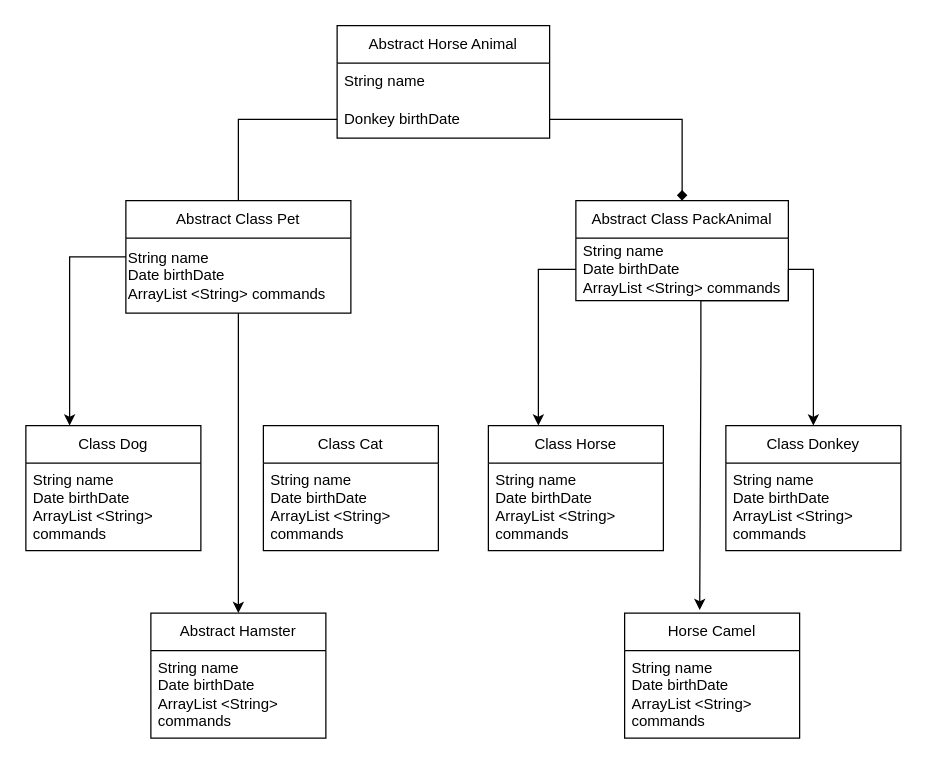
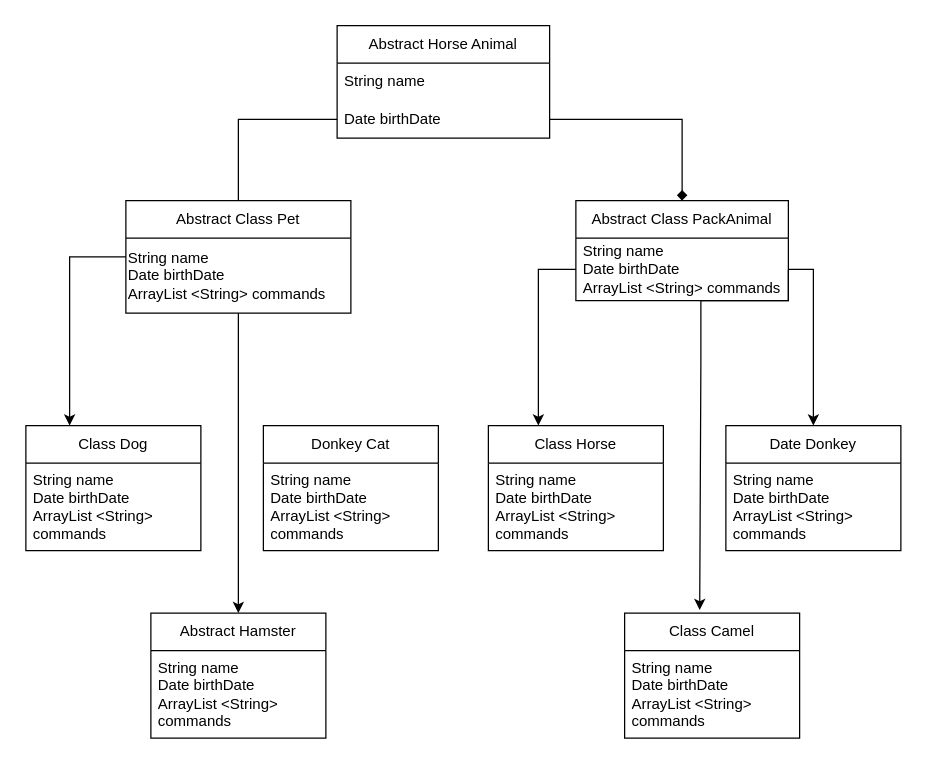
  <mxCell id="0" />
  <mxCell id="1" parent="0" />
  <mxCell id="2" value="Abstract Horse Animal" style="swimlane;fontStyle=0;childLayout=stackLayout;horizontal=1;startSize=30;horizontalStack=0;resizeParent=1;resizeParentMax=0;resizeLast=0;collapsible=1;marginBottom=0;whiteSpace=wrap;html=1;" parent="1" vertex="1"><mxGeometry x="269" y="20" width="170" height="90" as="geometry" /></mxCell>
  <mxCell id="3" value="String name" style="text;strokeColor=none;fillColor=none;align=left;verticalAlign=middle;spacingLeft=4;spacingRight=4;overflow=hidden;points=[[0,0.5],[1,0.5]];portConstraint=eastwest;rotatable=0;whiteSpace=wrap;html=1;" parent="2" vertex="1"><mxGeometry y="30" width="170" height="30" as="geometry" /></mxCell>
- <mxCell id="4" value="Donkey birthDate" style="text;strokeColor=none;fillColor=none;align=left;verticalAlign=middle;spacingLeft=4;spacingRight=4;overflow=hidden;points=[[0,0.5],[1,0.5]];portConstraint=eastwest;rotatable=0;whiteSpace=wrap;html=1;" parent="2" vertex="1"><mxGeometry y="60" width="170" height="30" as="geometry" /></mxCell>
+ <mxCell id="4" value="Date birthDate" style="text;strokeColor=none;fillColor=none;align=left;verticalAlign=middle;spacingLeft=4;spacingRight=4;overflow=hidden;points=[[0,0.5],[1,0.5]];portConstraint=eastwest;rotatable=0;whiteSpace=wrap;html=1;" parent="2" vertex="1"><mxGeometry y="60" width="170" height="30" as="geometry" /></mxCell>
  <mxCell id="5" value="Abstract Class Pet" style="swimlane;fontStyle=0;childLayout=stackLayout;horizontal=1;startSize=30;horizontalStack=0;resizeParent=1;resizeParentMax=0;resizeLast=0;collapsible=1;marginBottom=0;whiteSpace=wrap;html=1;" parent="1" vertex="1"><mxGeometry x="100" y="160" width="180" height="90" as="geometry"><mxRectangle x="189" y="240" width="90" height="30" as="alternateBounds" /></mxGeometry></mxCell>
  <mxCell id="6" value="String name&lt;br&gt;Date birthDate&lt;br&gt;ArrayList &amp;lt;String&amp;gt; commands" style="text;html=1;align=left;verticalAlign=middle;resizable=0;points=[];autosize=1;strokeColor=none;fillColor=none;" vertex="1" parent="5"><mxGeometry y="30" width="180" height="60" as="geometry" /></mxCell>
  <mxCell id="7" value="Abstract Class PackAnimal" style="swimlane;fontStyle=0;childLayout=stackLayout;horizontal=1;startSize=30;horizontalStack=0;resizeParent=1;resizeParentMax=0;resizeLast=0;collapsible=1;marginBottom=0;whiteSpace=wrap;html=1;" parent="1" vertex="1"><mxGeometry x="460" y="160" width="170" height="80" as="geometry" /></mxCell>
  <mxCell id="8" value="String name&lt;br style=&quot;border-color: var(--border-color); text-align: center;&quot;&gt;&lt;span style=&quot;text-align: center;&quot;&gt;Date birthDate&lt;/span&gt;&lt;br style=&quot;border-color: var(--border-color); text-align: center;&quot;&gt;&lt;span style=&quot;text-align: center;&quot;&gt;ArrayList &amp;lt;String&amp;gt; commands&lt;/span&gt;" style="text;strokeColor=none;fillColor=none;align=left;verticalAlign=middle;spacingLeft=4;spacingRight=4;overflow=hidden;points=[[0,0.5],[1,0.5]];portConstraint=eastwest;rotatable=0;whiteSpace=wrap;html=1;" parent="7" vertex="1"><mxGeometry y="30" width="170" height="50" as="geometry" /></mxCell>
  <mxCell id="9" style="edgeStyle=orthogonalEdgeStyle;rounded=0;orthogonalLoop=1;jettySize=auto;html=1;endArrow=none;" parent="1" source="4" target="5" edge="1"><mxGeometry relative="1" as="geometry"><mxPoint x="269" y="125" as="sourcePoint" /></mxGeometry></mxCell>
  <mxCell id="10" style="edgeStyle=orthogonalEdgeStyle;rounded=0;orthogonalLoop=1;jettySize=auto;html=1;exitX=1;exitY=0.5;exitDx=0;exitDy=0;entryX=0.5;entryY=0;entryDx=0;entryDy=0;endArrow=diamond;" parent="1" source="4" target="7" edge="1"><mxGeometry relative="1" as="geometry"><mxPoint x="439" y="125" as="sourcePoint" /></mxGeometry></mxCell>
  <mxCell id="11" value="Class Dog" style="swimlane;fontStyle=0;childLayout=stackLayout;horizontal=1;startSize=30;horizontalStack=0;resizeParent=1;resizeParentMax=0;resizeLast=0;collapsible=1;marginBottom=0;whiteSpace=wrap;html=1;" parent="1" vertex="1"><mxGeometry x="20" y="340" width="140" height="100" as="geometry" /></mxCell>
- <mxCell id="12" value="Class Cat" style="swimlane;fontStyle=0;childLayout=stackLayout;horizontal=1;startSize=30;horizontalStack=0;resizeParent=1;resizeParentMax=0;resizeLast=0;collapsible=1;marginBottom=0;whiteSpace=wrap;html=1;" parent="1" vertex="1"><mxGeometry x="210" y="340" width="140" height="100" as="geometry" /></mxCell>
+ <mxCell id="12" value="Donkey Cat" style="swimlane;fontStyle=0;childLayout=stackLayout;horizontal=1;startSize=30;horizontalStack=0;resizeParent=1;resizeParentMax=0;resizeLast=0;collapsible=1;marginBottom=0;whiteSpace=wrap;html=1;" parent="1" vertex="1"><mxGeometry x="210" y="340" width="140" height="100" as="geometry" /></mxCell>
  <mxCell id="13" value="String name&lt;br style=&quot;border-color: var(--border-color);&quot;&gt;&lt;span style=&quot;&quot;&gt;Date birthDate&lt;/span&gt;&lt;br style=&quot;border-color: var(--border-color);&quot;&gt;&lt;span style=&quot;&quot;&gt;ArrayList &amp;lt;String&amp;gt; commands&lt;/span&gt;" style="text;strokeColor=none;fillColor=none;align=left;verticalAlign=middle;spacingLeft=4;spacingRight=4;overflow=hidden;points=[[0,0.5],[1,0.5]];portConstraint=eastwest;rotatable=0;whiteSpace=wrap;html=1;" parent="12" vertex="1"><mxGeometry y="30" width="140" height="70" as="geometry" /></mxCell>
  <mxCell id="14" value="Abstract Hamster" style="swimlane;fontStyle=0;childLayout=stackLayout;horizontal=1;startSize=30;horizontalStack=0;resizeParent=1;resizeParentMax=0;resizeLast=0;collapsible=1;marginBottom=0;whiteSpace=wrap;html=1;" parent="1" vertex="1"><mxGeometry x="120" y="490" width="140" height="100" as="geometry" /></mxCell>
  <mxCell id="15" value="String name&lt;br style=&quot;border-color: var(--border-color);&quot;&gt;&lt;span style=&quot;&quot;&gt;Date birthDate&lt;/span&gt;&lt;br style=&quot;border-color: var(--border-color);&quot;&gt;&lt;span style=&quot;&quot;&gt;ArrayList &amp;lt;String&amp;gt; commands&lt;/span&gt;" style="text;strokeColor=none;fillColor=none;align=left;verticalAlign=middle;spacingLeft=4;spacingRight=4;overflow=hidden;points=[[0,0.5],[1,0.5]];portConstraint=eastwest;rotatable=0;whiteSpace=wrap;html=1;" vertex="1" parent="14"><mxGeometry y="30" width="140" height="70" as="geometry" /></mxCell>
  <mxCell id="16" value="Class Horse" style="swimlane;fontStyle=0;childLayout=stackLayout;horizontal=1;startSize=30;horizontalStack=0;resizeParent=1;resizeParentMax=0;resizeLast=0;collapsible=1;marginBottom=0;whiteSpace=wrap;html=1;" parent="1" vertex="1"><mxGeometry x="390" y="340" width="140" height="100" as="geometry" /></mxCell>
  <mxCell id="17" value="String name&lt;br style=&quot;border-color: var(--border-color);&quot;&gt;&lt;span style=&quot;&quot;&gt;Date birthDate&lt;/span&gt;&lt;br style=&quot;border-color: var(--border-color);&quot;&gt;&lt;span style=&quot;&quot;&gt;ArrayList &amp;lt;String&amp;gt; commands&lt;/span&gt;" style="text;strokeColor=none;fillColor=none;align=left;verticalAlign=middle;spacingLeft=4;spacingRight=4;overflow=hidden;points=[[0,0.5],[1,0.5]];portConstraint=eastwest;rotatable=0;whiteSpace=wrap;html=1;" vertex="1" parent="16"><mxGeometry y="30" width="140" height="70" as="geometry" /></mxCell>
- <mxCell id="18" value="Class Donkey" style="swimlane;fontStyle=0;childLayout=stackLayout;horizontal=1;startSize=30;horizontalStack=0;resizeParent=1;resizeParentMax=0;resizeLast=0;collapsible=1;marginBottom=0;whiteSpace=wrap;html=1;" parent="1" vertex="1"><mxGeometry x="580" y="340" width="140" height="100" as="geometry" /></mxCell>
+ <mxCell id="18" value="Date Donkey" style="swimlane;fontStyle=0;childLayout=stackLayout;horizontal=1;startSize=30;horizontalStack=0;resizeParent=1;resizeParentMax=0;resizeLast=0;collapsible=1;marginBottom=0;whiteSpace=wrap;html=1;" parent="1" vertex="1"><mxGeometry x="580" y="340" width="140" height="100" as="geometry" /></mxCell>
  <mxCell id="19" value="String name&lt;br style=&quot;border-color: var(--border-color);&quot;&gt;&lt;span style=&quot;&quot;&gt;Date birthDate&lt;/span&gt;&lt;br style=&quot;border-color: var(--border-color);&quot;&gt;&lt;span style=&quot;&quot;&gt;ArrayList &amp;lt;String&amp;gt; commands&lt;/span&gt;" style="text;strokeColor=none;fillColor=none;align=left;verticalAlign=middle;spacingLeft=4;spacingRight=4;overflow=hidden;points=[[0,0.5],[1,0.5]];portConstraint=eastwest;rotatable=0;whiteSpace=wrap;html=1;" vertex="1" parent="18"><mxGeometry y="30" width="140" height="70" as="geometry" /></mxCell>
- <mxCell id="20" value="Horse Camel" style="swimlane;fontStyle=0;childLayout=stackLayout;horizontal=1;startSize=30;horizontalStack=0;resizeParent=1;resizeParentMax=0;resizeLast=0;collapsible=1;marginBottom=0;whiteSpace=wrap;html=1;" parent="1" vertex="1"><mxGeometry x="499" y="490" width="140" height="100" as="geometry" /></mxCell>
+ <mxCell id="20" value="Class Camel" style="swimlane;fontStyle=0;childLayout=stackLayout;horizontal=1;startSize=30;horizontalStack=0;resizeParent=1;resizeParentMax=0;resizeLast=0;collapsible=1;marginBottom=0;whiteSpace=wrap;html=1;" parent="1" vertex="1"><mxGeometry x="499" y="490" width="140" height="100" as="geometry" /></mxCell>
  <mxCell id="21" value="String name&lt;br style=&quot;border-color: var(--border-color);&quot;&gt;&lt;span style=&quot;&quot;&gt;Date birthDate&lt;/span&gt;&lt;br style=&quot;border-color: var(--border-color);&quot;&gt;&lt;span style=&quot;&quot;&gt;ArrayList &amp;lt;String&amp;gt; commands&lt;/span&gt;" style="text;strokeColor=none;fillColor=none;align=left;verticalAlign=middle;spacingLeft=4;spacingRight=4;overflow=hidden;points=[[0,0.5],[1,0.5]];portConstraint=eastwest;rotatable=0;whiteSpace=wrap;html=1;" vertex="1" parent="20"><mxGeometry y="30" width="140" height="70" as="geometry" /></mxCell>
  <mxCell id="22" style="edgeStyle=orthogonalEdgeStyle;rounded=0;orthogonalLoop=1;jettySize=auto;html=1;exitX=0;exitY=0.5;exitDx=0;exitDy=0;" parent="1" source="8" target="16" edge="1"><mxGeometry relative="1" as="geometry"><Array as="points"><mxPoint x="430" y="215" /></Array></mxGeometry></mxCell>
  <mxCell id="23" style="edgeStyle=orthogonalEdgeStyle;rounded=0;orthogonalLoop=1;jettySize=auto;html=1;exitX=1;exitY=0.5;exitDx=0;exitDy=0;entryX=0.5;entryY=0;entryDx=0;entryDy=0;" parent="1" source="8" target="18" edge="1"><mxGeometry relative="1" as="geometry" /></mxCell>
  <mxCell id="24" style="edgeStyle=orthogonalEdgeStyle;rounded=0;orthogonalLoop=1;jettySize=auto;html=1;exitX=1;exitY=0.5;exitDx=0;exitDy=0;entryX=0.429;entryY=-0.025;entryDx=0;entryDy=0;entryPerimeter=0;" parent="1" source="8" target="20" edge="1"><mxGeometry relative="1" as="geometry"><Array as="points"><mxPoint x="630" y="240" /><mxPoint x="560" y="240" /><mxPoint x="560" y="290" /></Array></mxGeometry></mxCell>
  <mxCell id="25" style="edgeStyle=orthogonalEdgeStyle;rounded=0;orthogonalLoop=1;jettySize=auto;html=1;entryX=0.5;entryY=0;entryDx=0;entryDy=0;" parent="1" source="6" target="14" edge="1"><mxGeometry relative="1" as="geometry"><Array as="points"><mxPoint x="190" y="240" /><mxPoint x="190" y="240" /></Array><mxPoint x="129" y="275" as="sourcePoint" /></mxGeometry></mxCell>
  <mxCell id="26" style="edgeStyle=orthogonalEdgeStyle;rounded=0;orthogonalLoop=1;jettySize=auto;html=1;entryX=0.25;entryY=0;entryDx=0;entryDy=0;" edge="1" parent="1" source="6" target="11"><mxGeometry relative="1" as="geometry"><Array as="points"><mxPoint x="55" y="205" /></Array></mxGeometry></mxCell>
  <mxCell id="27" value="String name&lt;br style=&quot;border-color: var(--border-color);&quot;&gt;&lt;span style=&quot;&quot;&gt;Date birthDate&lt;/span&gt;&lt;br style=&quot;border-color: var(--border-color);&quot;&gt;&lt;span style=&quot;&quot;&gt;ArrayList &amp;lt;String&amp;gt; commands&lt;/span&gt;" style="text;strokeColor=none;fillColor=none;align=left;verticalAlign=middle;spacingLeft=4;spacingRight=4;overflow=hidden;points=[[0,0.5],[1,0.5]];portConstraint=eastwest;rotatable=0;whiteSpace=wrap;html=1;" vertex="1" parent="1"><mxGeometry x="20" y="370" width="140" height="70" as="geometry" /></mxCell>
